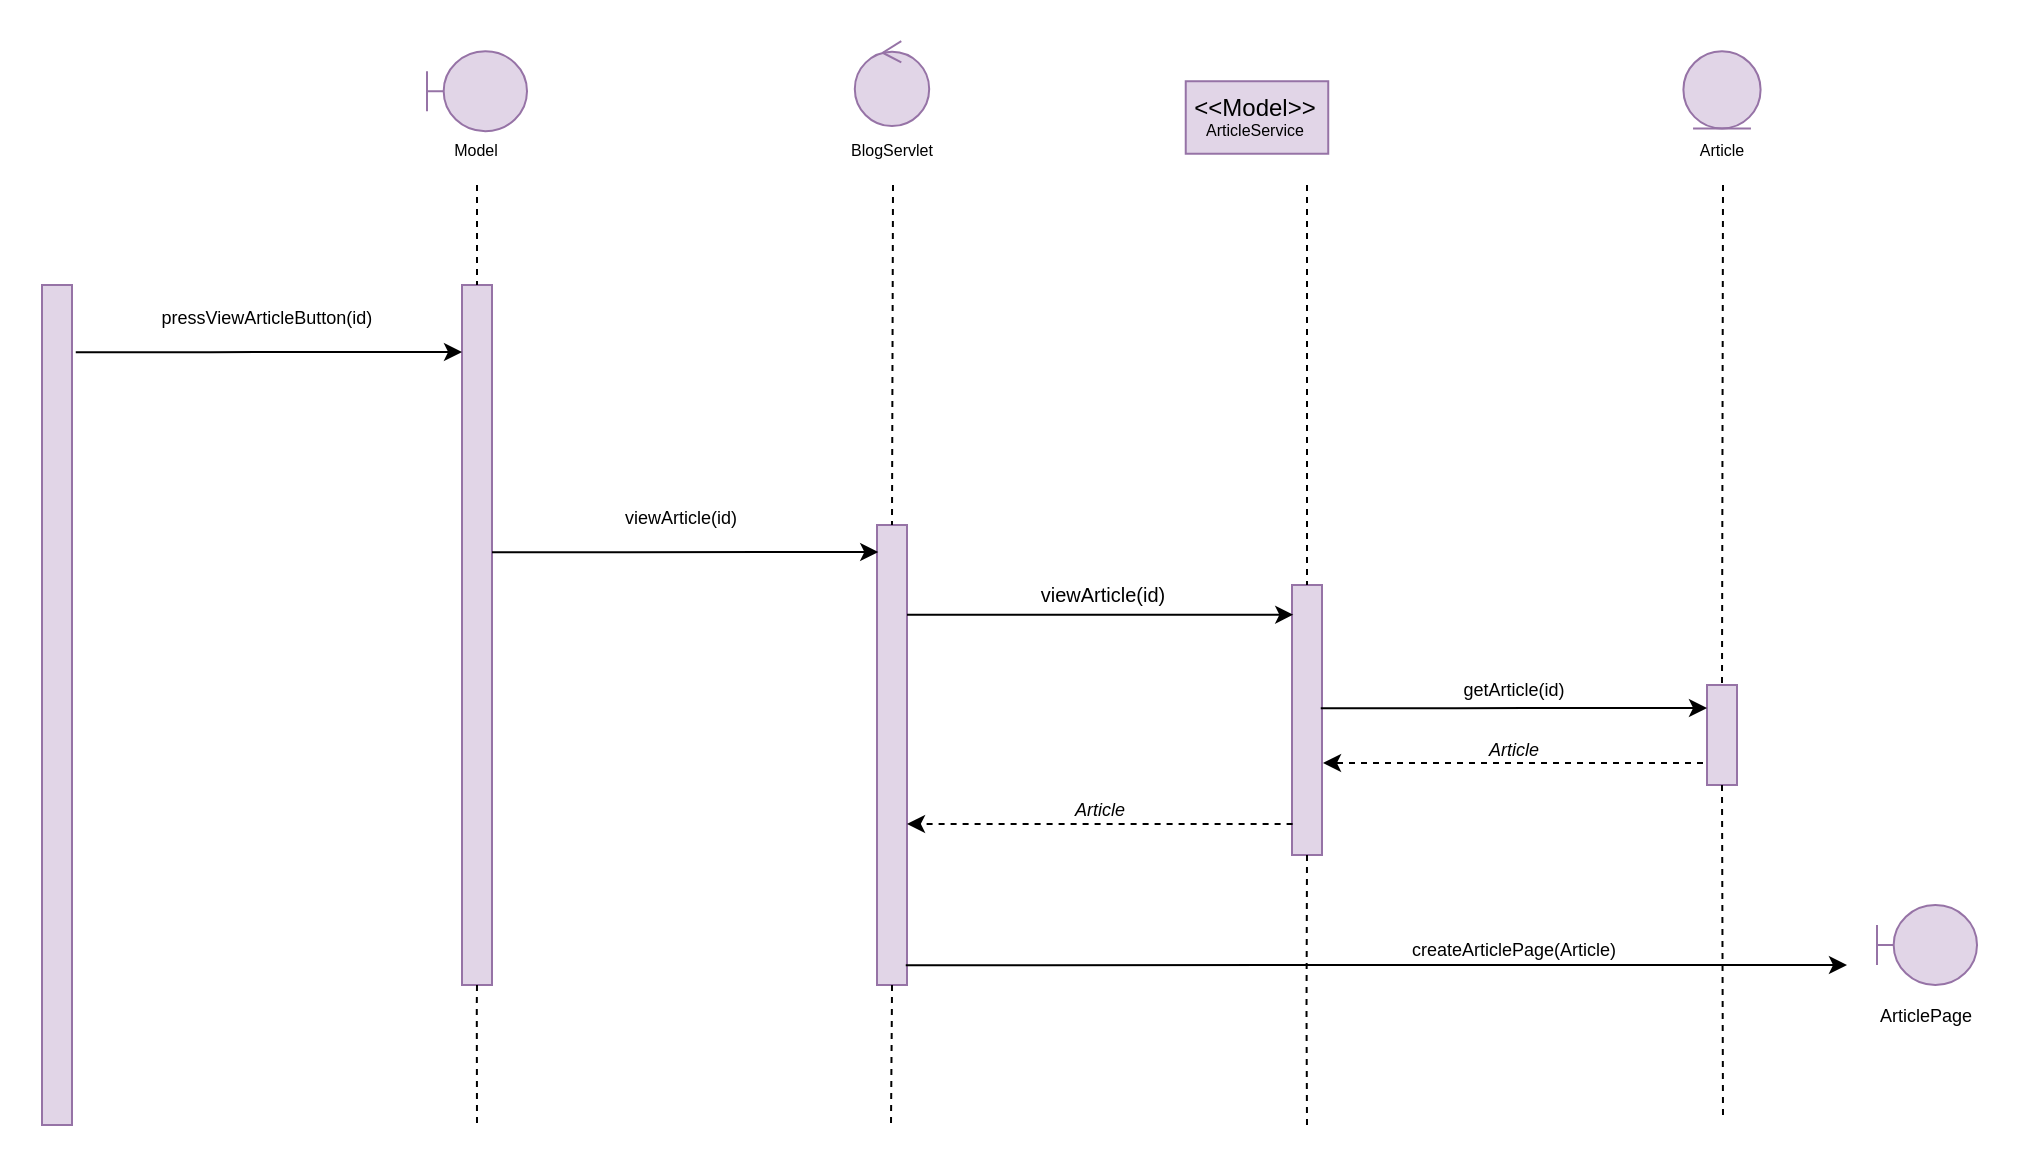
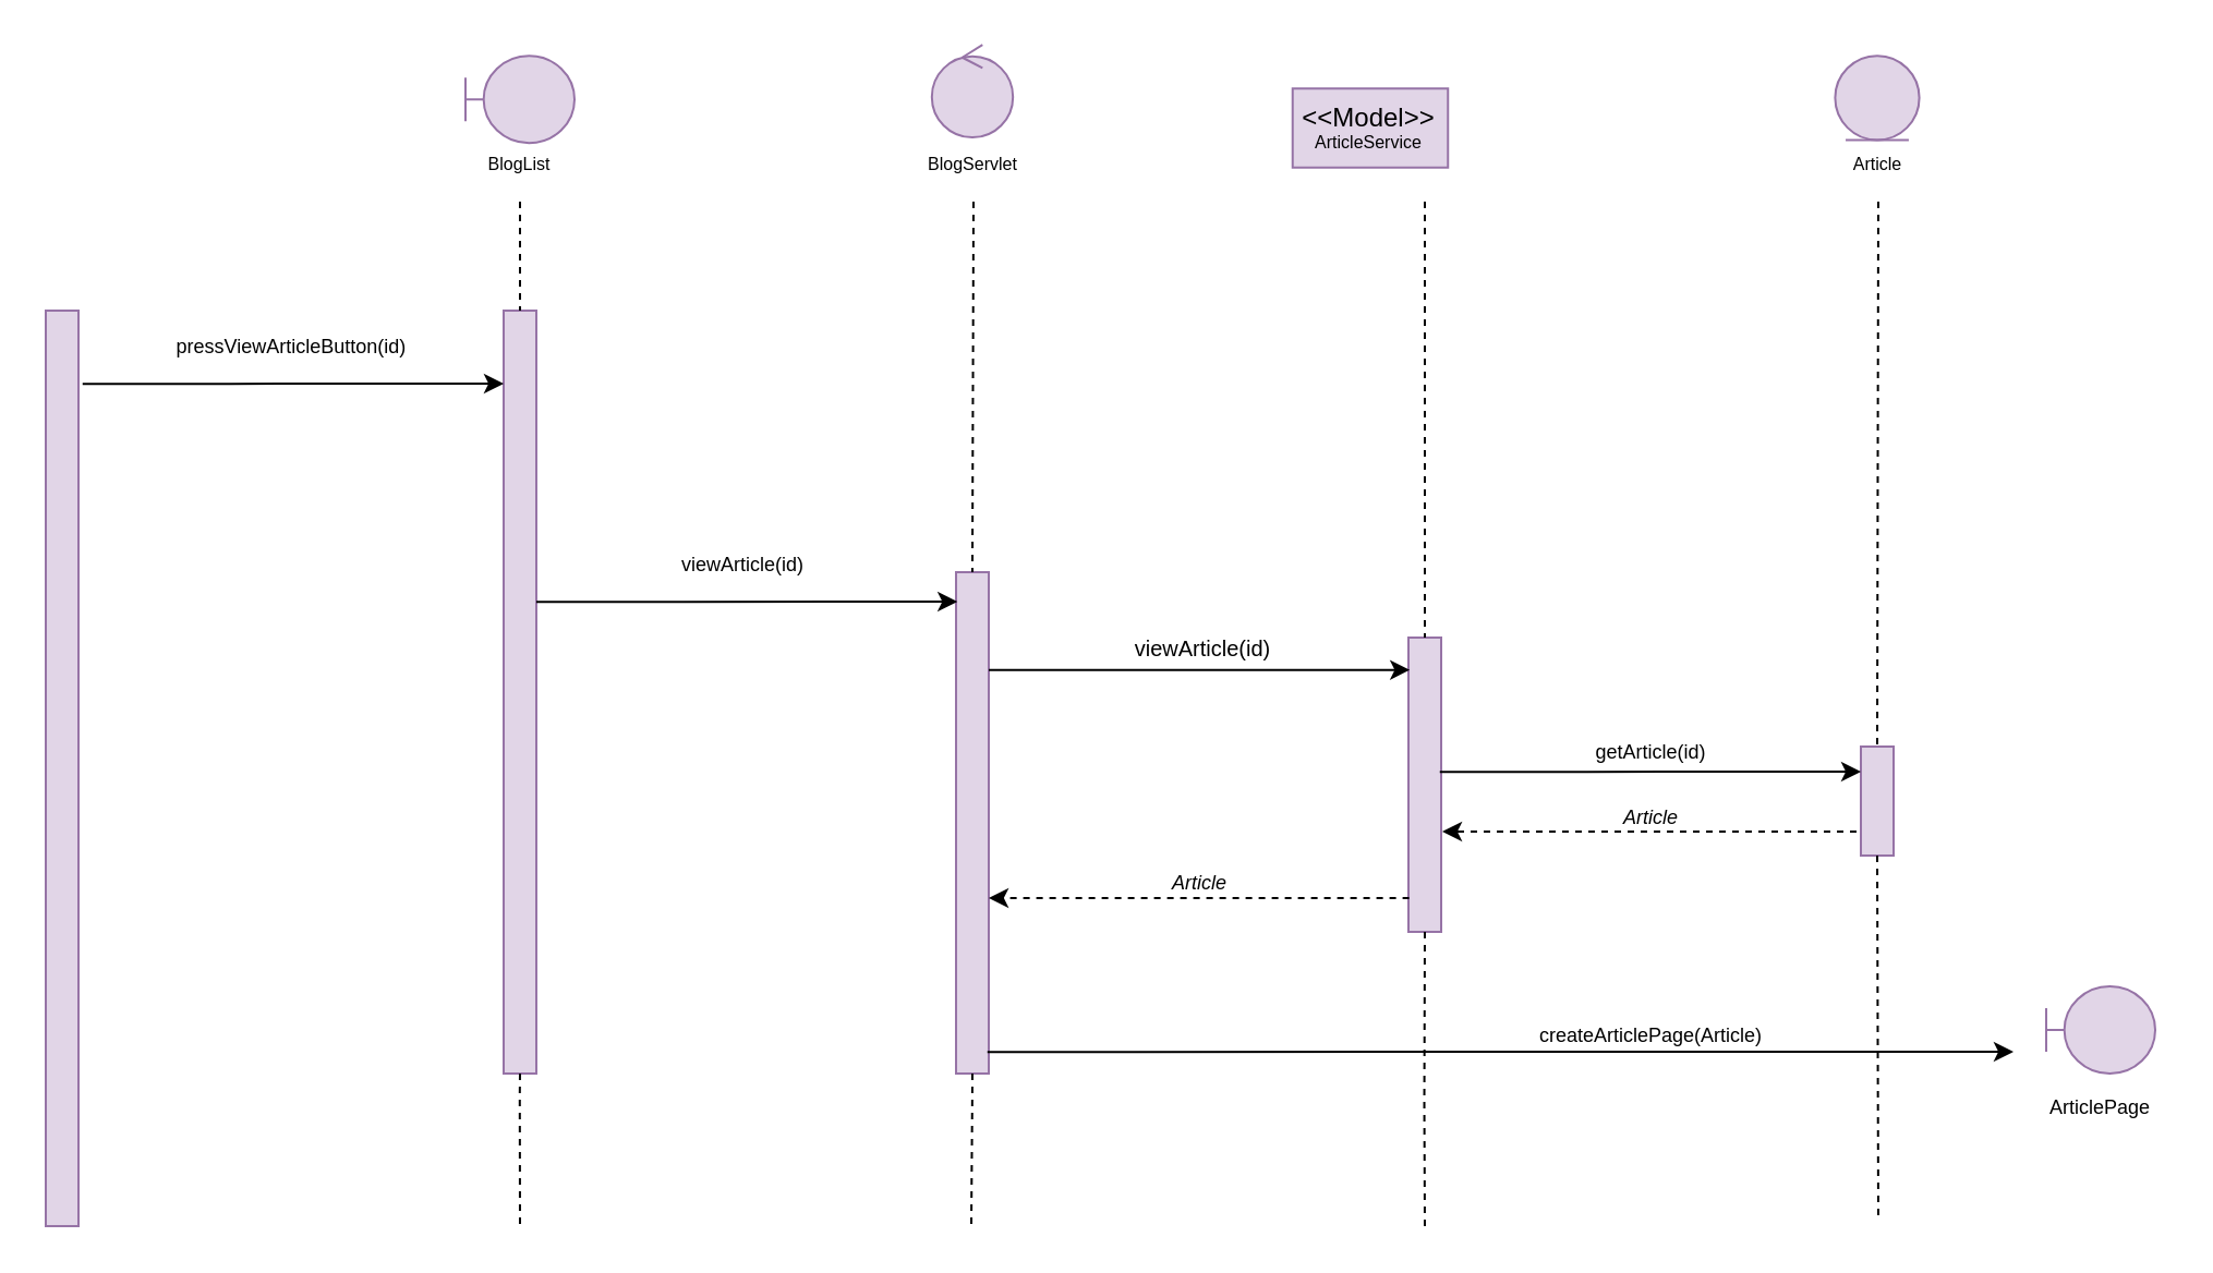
  <mxCell id="0" />
  <mxCell id="1" parent="0" />
  <mxCell id="2" value="" style="rounded=0;whiteSpace=wrap;html=1;fillColor=#e1d5e7;strokeColor=#9673a6;" vertex="1" parent="1"><mxGeometry x="20.5" y="142" width="15" height="420" as="geometry" /></mxCell>
  <mxCell id="3" value="" style="rounded=0;whiteSpace=wrap;html=1;fillColor=#e1d5e7;strokeColor=#9673a6;" vertex="1" parent="1"><mxGeometry x="230.5" y="142" width="15" height="350" as="geometry" /></mxCell>
  <mxCell id="4" value="" style="endArrow=none;dashed=1;html=1;rounded=0;fontSize=8;entryX=0.5;entryY=0;entryDx=0;entryDy=0;exitX=0.5;exitY=1;exitDx=0;exitDy=0;" edge="1" parent="1" target="3"><mxGeometry width="50" height="50" relative="1" as="geometry"><mxPoint x="238" y="92" as="sourcePoint" /><mxPoint x="260.5" y="152" as="targetPoint" /></mxGeometry></mxCell>
- <mxCell id="5" value="&lt;div&gt;Model&lt;/div&gt;" style="text;html=1;strokeColor=none;fillColor=none;align=center;verticalAlign=middle;whiteSpace=wrap;rounded=0;fontSize=8;" vertex="1" parent="1"><mxGeometry x="223" y="67" width="30" height="15" as="geometry" /></mxCell>
+ <mxCell id="5" value="&lt;div&gt;BlogList&lt;/div&gt;" style="text;html=1;strokeColor=none;fillColor=none;align=center;verticalAlign=middle;whiteSpace=wrap;rounded=0;fontSize=8;" vertex="1" parent="1"><mxGeometry x="223" y="67" width="30" height="15" as="geometry" /></mxCell>
  <mxCell id="6" value="BlogServlet" style="text;html=1;strokeColor=none;fillColor=none;align=center;verticalAlign=middle;whiteSpace=wrap;rounded=0;fontSize=8;" vertex="1" parent="1"><mxGeometry x="430.5" y="67" width="30" height="15" as="geometry" /></mxCell>
  <mxCell id="7" value="" style="rounded=0;whiteSpace=wrap;html=1;fillColor=#e1d5e7;strokeColor=#9673a6;" vertex="1" parent="1"><mxGeometry x="438" y="262" width="15" height="230" as="geometry" /></mxCell>
  <mxCell id="8" value="" style="endArrow=none;dashed=1;html=1;rounded=0;fontSize=8;entryX=0.5;entryY=0;entryDx=0;entryDy=0;" edge="1" parent="1" target="7"><mxGeometry width="50" height="50" relative="1" as="geometry"><mxPoint x="446" y="92" as="sourcePoint" /><mxPoint x="490.5" y="165.5" as="targetPoint" /></mxGeometry></mxCell>
  <mxCell id="9" value="" style="rounded=0;whiteSpace=wrap;html=1;fillColor=#e1d5e7;strokeColor=#9673a6;" vertex="1" parent="1"><mxGeometry x="645.5" y="292" width="15" height="135" as="geometry" /></mxCell>
  <mxCell id="10" value="" style="endArrow=none;dashed=1;html=1;rounded=0;fontSize=8;entryX=0.5;entryY=0;entryDx=0;entryDy=0;" edge="1" parent="1" target="9"><mxGeometry width="50" height="50" relative="1" as="geometry"><mxPoint x="653" y="92" as="sourcePoint" /><mxPoint x="675.5" y="190.5" as="targetPoint" /></mxGeometry></mxCell>
  <mxCell id="11" value="&lt;font style=&quot;font-size: 9px&quot;&gt;getArticle(id)&lt;/font&gt;" style="text;html=1;strokeColor=none;fillColor=none;align=center;verticalAlign=middle;whiteSpace=wrap;rounded=0;fontSize=9;" vertex="1" parent="1"><mxGeometry x="662.38" y="334.5" width="190" height="20" as="geometry" /></mxCell>
  <mxCell id="12" value="" style="rounded=0;whiteSpace=wrap;html=1;fillColor=#e1d5e7;strokeColor=#9673a6;" vertex="1" parent="1"><mxGeometry x="853" y="342" width="15" height="50" as="geometry" /></mxCell>
  <mxCell id="13" value="" style="endArrow=none;dashed=1;html=1;rounded=0;fontSize=8;entryX=0.5;entryY=0;entryDx=0;entryDy=0;" edge="1" parent="1" target="12"><mxGeometry width="50" height="50" relative="1" as="geometry"><mxPoint x="861" y="92" as="sourcePoint" /><mxPoint x="787.66" y="283.25" as="targetPoint" /></mxGeometry></mxCell>
  <mxCell id="14" value="&lt;i&gt;Article&lt;/i&gt;" style="text;html=1;strokeColor=none;fillColor=none;align=center;verticalAlign=middle;whiteSpace=wrap;rounded=0;fontSize=9;" vertex="1" parent="1"><mxGeometry x="697.38" y="372" width="120" height="5" as="geometry" /></mxCell>
  <mxCell id="15" value="" style="endArrow=classic;html=1;rounded=0;dashed=1;fontSize=7;" edge="1" parent="1"><mxGeometry width="50" height="50" relative="1" as="geometry"><mxPoint x="851" y="381" as="sourcePoint" /><mxPoint x="661" y="381" as="targetPoint" /></mxGeometry></mxCell>
  <mxCell id="16" value="" style="endArrow=none;dashed=1;html=1;rounded=0;fontSize=8;exitX=0.5;exitY=1;exitDx=0;exitDy=0;" edge="1" parent="1" source="12"><mxGeometry width="50" height="50" relative="1" as="geometry"><mxPoint x="787.99" y="498.25" as="sourcePoint" /><mxPoint x="861" y="559" as="targetPoint" /></mxGeometry></mxCell>
  <mxCell id="17" value="" style="endArrow=none;dashed=1;html=1;rounded=0;fontSize=8;exitX=0.5;exitY=1;exitDx=0;exitDy=0;" edge="1" parent="1" source="9"><mxGeometry width="50" height="50" relative="1" as="geometry"><mxPoint x="653.25" y="475.5" as="sourcePoint" /><mxPoint x="653" y="562" as="targetPoint" /><Array as="points"><mxPoint x="652.76" y="505.5" /></Array></mxGeometry></mxCell>
  <mxCell id="18" value="" style="endArrow=none;dashed=1;html=1;rounded=0;fontSize=8;exitX=0.5;exitY=1;exitDx=0;exitDy=0;" edge="1" parent="1" source="7"><mxGeometry width="50" height="50" relative="1" as="geometry"><mxPoint x="445.94" y="472" as="sourcePoint" /><mxPoint x="445" y="562" as="targetPoint" /><Array as="points"><mxPoint x="445.45" y="502" /></Array></mxGeometry></mxCell>
  <mxCell id="19" value="" style="endArrow=none;dashed=1;html=1;rounded=0;fontSize=8;exitX=0.5;exitY=1;exitDx=0;exitDy=0;" edge="1" parent="1" source="3"><mxGeometry width="50" height="50" relative="1" as="geometry"><mxPoint x="238.38" y="472" as="sourcePoint" /><mxPoint x="238" y="562" as="targetPoint" /><Array as="points"><mxPoint x="237.89" y="502" /></Array></mxGeometry></mxCell>
  <mxCell id="20" value="Article" style="text;html=1;strokeColor=none;fillColor=none;align=center;verticalAlign=middle;whiteSpace=wrap;rounded=0;fontSize=8;" vertex="1" parent="1"><mxGeometry x="845.5" y="67" width="30" height="15" as="geometry" /></mxCell>
  <mxCell id="21" value="" style="endArrow=classic;html=1;rounded=0;exitX=1;exitY=0;exitDx=0;exitDy=0;entryX=-0.125;entryY=0.121;entryDx=0;entryDy=0;entryPerimeter=0;" edge="1" parent="1"><mxGeometry width="50" height="50" relative="1" as="geometry"><mxPoint x="245.5" y="275.57" as="sourcePoint" /><mxPoint x="438.625" y="275.5" as="targetPoint" /><Array as="points"><mxPoint x="293" y="275.57" /><mxPoint x="313" y="275.57" /></Array></mxGeometry></mxCell>
  <mxCell id="22" value="&lt;div style=&quot;font-size: 9px&quot;&gt;viewArticle(id)&lt;/div&gt;" style="text;html=1;strokeColor=none;fillColor=none;align=center;verticalAlign=middle;whiteSpace=wrap;rounded=0;fontSize=9;" vertex="1" parent="1"><mxGeometry x="243" y="242" width="195" height="33.5" as="geometry" /></mxCell>
  <mxCell id="23" value="" style="endArrow=classic;html=1;rounded=0;exitX=1;exitY=0;exitDx=0;exitDy=0;entryX=-0.125;entryY=0.121;entryDx=0;entryDy=0;entryPerimeter=0;" edge="1" parent="1"><mxGeometry width="50" height="50" relative="1" as="geometry"><mxPoint x="37.38" y="175.57" as="sourcePoint" /><mxPoint x="230.505" y="175.5" as="targetPoint" /><Array as="points"><mxPoint x="84.88" y="175.57" /><mxPoint x="104.88" y="175.57" /></Array></mxGeometry></mxCell>
  <mxCell id="24" value="" style="endArrow=classic;html=1;rounded=0;exitX=1;exitY=0;exitDx=0;exitDy=0;entryX=-0.125;entryY=0.121;entryDx=0;entryDy=0;entryPerimeter=0;" edge="1" parent="1"><mxGeometry width="50" height="50" relative="1" as="geometry"><mxPoint x="453" y="306.93" as="sourcePoint" /><mxPoint x="646.125" y="306.86" as="targetPoint" /><Array as="points"><mxPoint x="500.5" y="306.93" /><mxPoint x="520.5" y="306.93" /></Array></mxGeometry></mxCell>
  <mxCell id="25" value="&lt;div style=&quot;font-size: 9px&quot;&gt;pressViewArticleButton(id)&lt;/div&gt;" style="text;html=1;strokeColor=none;fillColor=none;align=center;verticalAlign=middle;whiteSpace=wrap;rounded=0;fontSize=9;" vertex="1" parent="1"><mxGeometry x="35.5" y="142" width="195" height="33.5" as="geometry" /></mxCell>
  <mxCell id="26" value="viewArticle(id)" style="text;html=1;strokeColor=none;fillColor=none;align=center;verticalAlign=middle;whiteSpace=wrap;rounded=0;fontSize=10;" vertex="1" parent="1"><mxGeometry x="455.25" y="292" width="192.5" height="10" as="geometry" /></mxCell>
  <mxCell id="27" value="" style="endArrow=classic;html=1;rounded=0;exitX=1;exitY=0;exitDx=0;exitDy=0;entryX=-0.125;entryY=0.121;entryDx=0;entryDy=0;entryPerimeter=0;" edge="1" parent="1"><mxGeometry width="50" height="50" relative="1" as="geometry"><mxPoint x="659.88" y="353.57" as="sourcePoint" /><mxPoint x="853.005" y="353.5" as="targetPoint" /><Array as="points"><mxPoint x="707.38" y="353.57" /><mxPoint x="727.38" y="353.57" /></Array></mxGeometry></mxCell>
  <mxCell id="28" value="" style="endArrow=classic;html=1;rounded=0;exitX=1;exitY=0;exitDx=0;exitDy=0;" edge="1" parent="1"><mxGeometry width="50" height="50" relative="1" as="geometry"><mxPoint x="452.38" y="482.07" as="sourcePoint" /><mxPoint x="923" y="482" as="targetPoint" /><Array as="points"><mxPoint x="499.88" y="482.07" /><mxPoint x="519.88" y="482.07" /></Array></mxGeometry></mxCell>
  <mxCell id="29" value="createArticlePage(Article)" style="text;html=1;strokeColor=none;fillColor=none;align=center;verticalAlign=middle;whiteSpace=wrap;rounded=0;fontSize=9;" vertex="1" parent="1"><mxGeometry x="687.38" y="472" width="140" height="5" as="geometry" /></mxCell>
  <mxCell id="30" value="&lt;i&gt;Article&lt;/i&gt;" style="text;html=1;strokeColor=none;fillColor=none;align=center;verticalAlign=middle;whiteSpace=wrap;rounded=0;fontSize=9;" vertex="1" parent="1"><mxGeometry x="490.18" y="402" width="120" height="5" as="geometry" /></mxCell>
  <mxCell id="31" value="" style="endArrow=classic;html=1;rounded=0;dashed=1;fontSize=7;entryX=0.98;entryY=0.724;entryDx=0;entryDy=0;entryPerimeter=0;exitX=0;exitY=0.425;exitDx=0;exitDy=0;exitPerimeter=0;" edge="1" parent="1"><mxGeometry width="50" height="50" relative="1" as="geometry"><mxPoint x="645.8" y="411.5" as="sourcePoint" /><mxPoint x="453" y="411.46" as="targetPoint" /></mxGeometry></mxCell>
  <mxCell id="32" value="&lt;font style=&quot;font-size: 9px&quot;&gt;ArticlePage&lt;/font&gt;" style="text;html=1;strokeColor=none;fillColor=none;align=center;verticalAlign=middle;whiteSpace=wrap;rounded=0;" vertex="1" parent="1"><mxGeometry x="933" y="492" width="60" height="30" as="geometry" /></mxCell>
  <mxCell id="33" value="" style="shape=umlBoundary;whiteSpace=wrap;html=1;fillColor=#e1d5e7;strokeColor=#9673a6;" vertex="1" parent="1"><mxGeometry x="213" y="25.12" width="50" height="40" as="geometry" /></mxCell>
  <mxCell id="34" value="" style="ellipse;shape=umlControl;whiteSpace=wrap;html=1;fillColor=#e1d5e7;strokeColor=#9673a6;" vertex="1" parent="1"><mxGeometry x="426.9" y="20.04" width="37.19" height="42.5" as="geometry" /></mxCell>
  <mxCell id="35" value="&lt;div&gt;&amp;lt;&amp;lt;Model&amp;gt;&amp;gt;&lt;/div&gt;&lt;div style=&quot;font-size: 8px&quot;&gt;ArticleService&lt;/div&gt;" style="rounded=0;whiteSpace=wrap;html=1;fillColor=#e1d5e7;strokeColor=#9673a6;" vertex="1" parent="1"><mxGeometry x="592.37" y="40.12" width="71.25" height="36.25" as="geometry" /></mxCell>
  <mxCell id="36" value="" style="ellipse;shape=umlEntity;whiteSpace=wrap;html=1;fontSize=8;fillColor=#e1d5e7;strokeColor=#9673a6;" vertex="1" parent="1"><mxGeometry x="841.2" y="25.12" width="38.59" height="38.59" as="geometry" /></mxCell>
  <mxCell id="37" value="" style="shape=umlBoundary;whiteSpace=wrap;html=1;fillColor=#e1d5e7;strokeColor=#9673a6;" vertex="1" parent="1"><mxGeometry x="938" y="452" width="50" height="40" as="geometry" /></mxCell>
